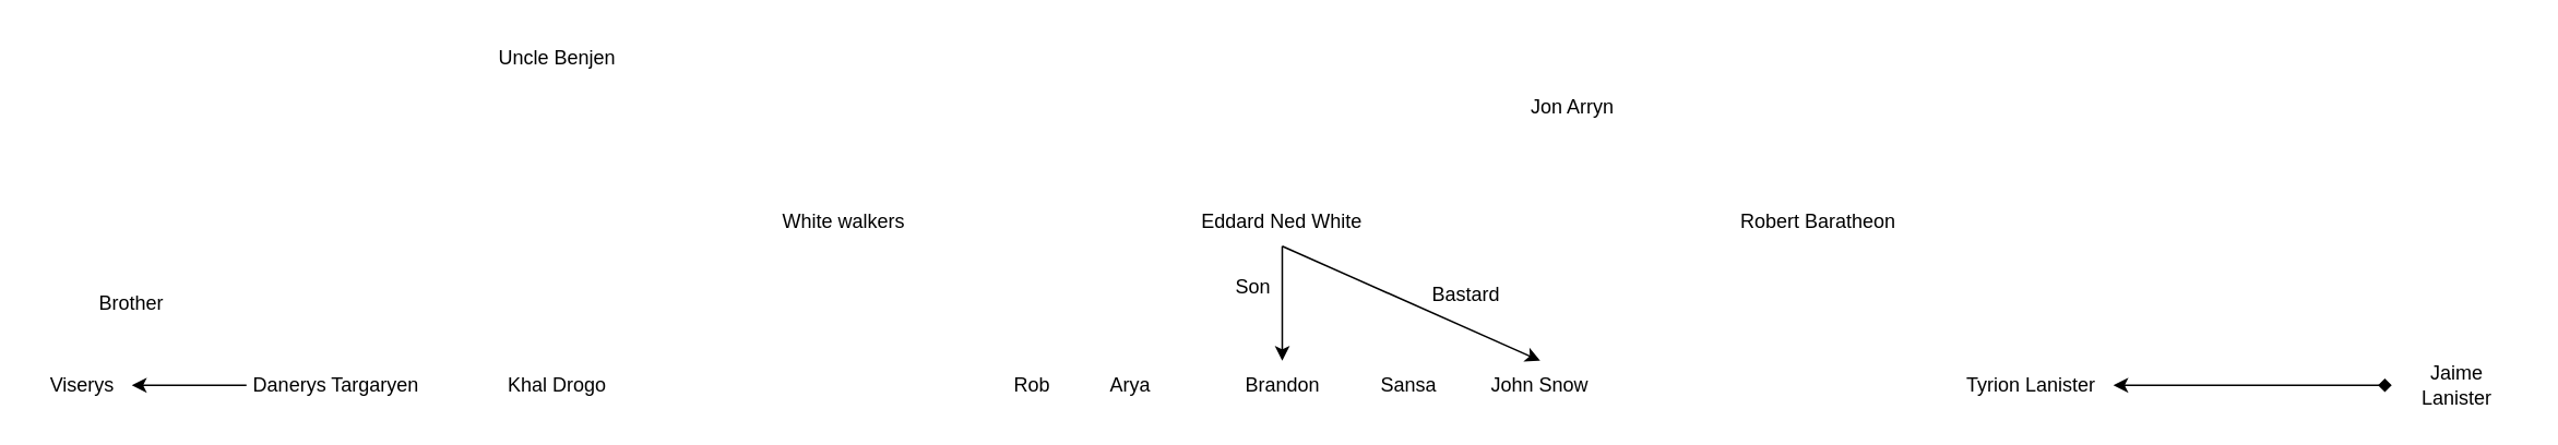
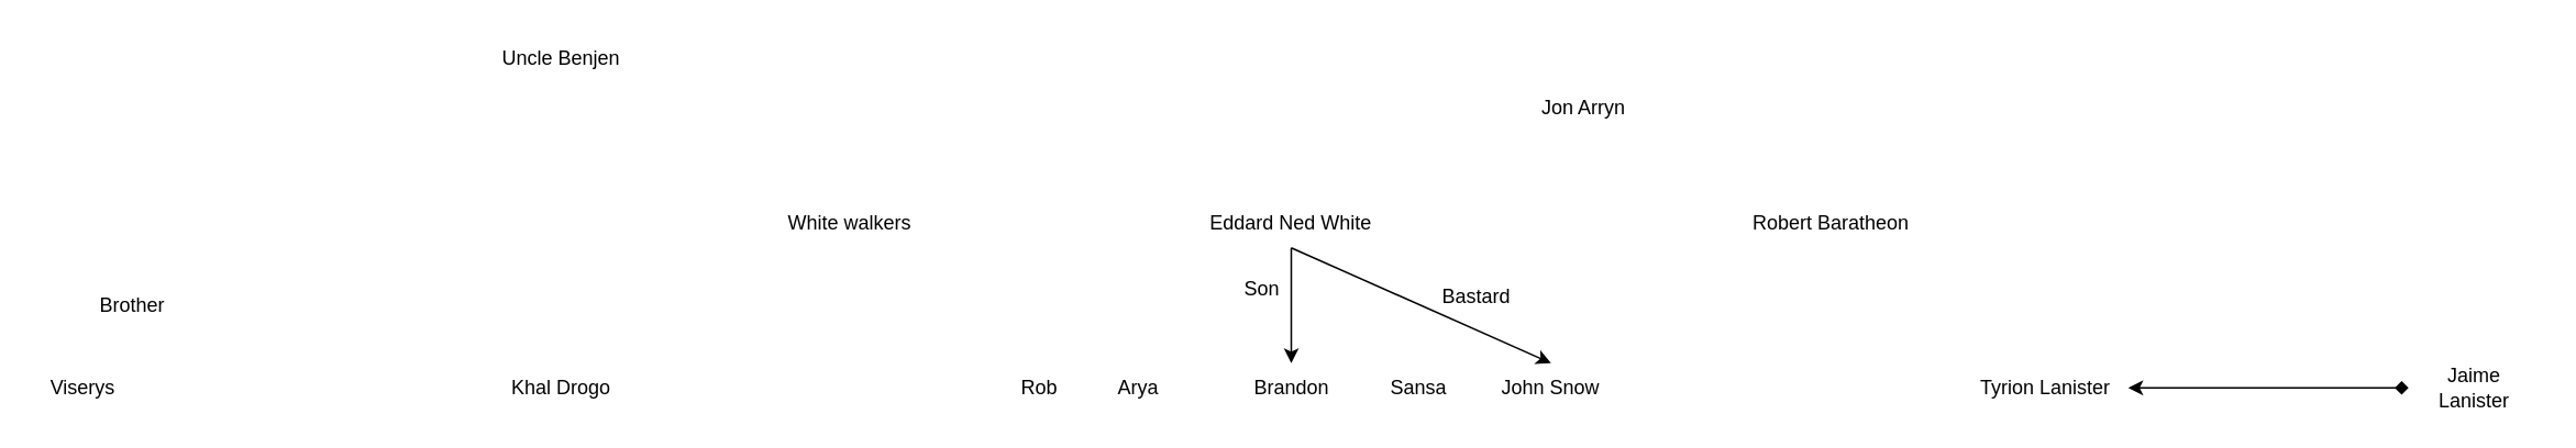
  <mxCell id="0" />
  <mxCell id="1" parent="0" />
  <mxCell id="2" value="Eddard Ned White" style="text;html=1;align=center;verticalAlign=middle;whiteSpace=wrap;rounded=0;" parent="1" vertex="1"><mxGeometry x="730" y="120" width="105" height="30" as="geometry" /></mxCell>
  <mxCell id="3" value="White walkers" style="text;html=1;align=center;verticalAlign=middle;whiteSpace=wrap;rounded=0;" parent="1" vertex="1"><mxGeometry x="470" y="120" width="90" height="30" as="geometry" /></mxCell>
  <mxCell id="4" value="Robert Baratheon" style="text;html=1;align=center;verticalAlign=middle;whiteSpace=wrap;rounded=0;" parent="1" vertex="1"><mxGeometry x="1060" y="120" width="100" height="30" as="geometry" /></mxCell>
  <mxCell id="5" value="Brandon" style="text;html=1;align=center;verticalAlign=middle;whiteSpace=wrap;rounded=0;" parent="1" vertex="1"><mxGeometry x="752.5" y="220" width="60" height="30" as="geometry" /></mxCell>
  <mxCell id="6" value="" style="endArrow=classic;html=1;rounded=0;exitX=0.5;exitY=1;exitDx=0;exitDy=0;entryX=0.5;entryY=0;entryDx=0;entryDy=0;" parent="1" source="2" target="5" edge="1"><mxGeometry width="50" height="50" relative="1" as="geometry"><mxPoint x="680" y="340" as="sourcePoint" /><mxPoint x="730" y="290" as="targetPoint" /></mxGeometry></mxCell>
  <mxCell id="7" value="Son" style="text;html=1;align=center;verticalAlign=middle;whiteSpace=wrap;rounded=0;" parent="1" vertex="1"><mxGeometry x="750" y="160" width="30" height="30" as="geometry" /></mxCell>
  <mxCell id="8" value="Jon Arryn" style="text;html=1;align=center;verticalAlign=middle;whiteSpace=wrap;rounded=0;" parent="1" vertex="1"><mxGeometry x="930" y="50" width="60" height="30" as="geometry" /></mxCell>
  <mxCell id="9" value="Tyrion Lanister" style="text;html=1;align=center;verticalAlign=middle;whiteSpace=wrap;rounded=0;" parent="1" vertex="1"><mxGeometry x="1190" y="220" width="100" height="30" as="geometry" /></mxCell>
  <mxCell id="10" value="Arya" style="text;html=1;align=center;verticalAlign=middle;whiteSpace=wrap;rounded=0;" parent="1" vertex="1"><mxGeometry x="660" y="220" width="60" height="30" as="geometry" /></mxCell>
  <mxCell id="11" value="Sansa" style="text;html=1;align=center;verticalAlign=middle;whiteSpace=wrap;rounded=0;" parent="1" vertex="1"><mxGeometry x="830" y="220" width="60" height="30" as="geometry" /></mxCell>
  <mxCell id="12" value="Rob" style="text;html=1;align=center;verticalAlign=middle;whiteSpace=wrap;rounded=0;" vertex="1" parent="1"><mxGeometry x="600" y="220" width="60" height="30" as="geometry" /></mxCell>
  <mxCell id="13" value="Jaime Lanister" style="text;html=1;align=center;verticalAlign=middle;whiteSpace=wrap;rounded=0;" vertex="1" parent="1"><mxGeometry x="1460" y="220" width="80" height="30" as="geometry" /></mxCell>
  <mxCell id="14" value="" style="endArrow=diamond;startArrow=classic;html=1;rounded=0;entryX=0;entryY=0.5;entryDx=0;entryDy=0;exitX=1;exitY=0.5;exitDx=0;exitDy=0;" edge="1" parent="1" source="9" target="13"><mxGeometry width="50" height="50" relative="1" as="geometry"><mxPoint x="1340" y="370" as="sourcePoint" /><mxPoint x="1390" y="320" as="targetPoint" /></mxGeometry></mxCell>
- <mxCell id="15" value="Danerys Targaryen" style="text;html=1;align=center;verticalAlign=middle;whiteSpace=wrap;rounded=0;" vertex="1" parent="1"><mxGeometry x="150" y="220" width="110" height="30" as="geometry" /></mxCell>
  <mxCell id="16" value="Viserys" style="text;html=1;align=center;verticalAlign=middle;whiteSpace=wrap;rounded=0;" vertex="1" parent="1"><mxGeometry x="20" y="220" width="60" height="30" as="geometry" /></mxCell>
- <mxCell id="17" value="" style="endArrow=classic;html=1;rounded=0;exitX=0;exitY=0.5;exitDx=0;exitDy=0;entryX=1;entryY=0.5;entryDx=0;entryDy=0;" edge="1" parent="1" source="15" target="16"><mxGeometry width="50" height="50" relative="1" as="geometry"><mxPoint x="80" y="350" as="sourcePoint" /><mxPoint x="130" y="300" as="targetPoint" /></mxGeometry></mxCell>
  <mxCell id="18" value="Brother" style="text;html=1;align=center;verticalAlign=middle;whiteSpace=wrap;rounded=0;" vertex="1" parent="1"><mxGeometry x="50" y="170" width="60" height="30" as="geometry" /></mxCell>
  <mxCell id="19" value="Khal Drogo" style="text;html=1;align=center;verticalAlign=middle;whiteSpace=wrap;rounded=0;" vertex="1" parent="1"><mxGeometry x="300" y="220" width="80" height="30" as="geometry" /></mxCell>
  <mxCell id="20" value="Uncle Benjen" style="text;html=1;align=center;verticalAlign=middle;whiteSpace=wrap;rounded=0;" vertex="1" parent="1"><mxGeometry x="300" y="20" width="80" height="30" as="geometry" /></mxCell>
  <mxCell id="21" value="John Snow" style="text;html=1;align=center;verticalAlign=middle;whiteSpace=wrap;rounded=0;" vertex="1" parent="1"><mxGeometry x="900" y="220" width="80" height="30" as="geometry" /></mxCell>
  <mxCell id="22" value="" style="endArrow=classic;html=1;rounded=0;exitX=0.5;exitY=1;exitDx=0;exitDy=0;entryX=0.5;entryY=0;entryDx=0;entryDy=0;" edge="1" parent="1" source="2" target="21"><mxGeometry width="50" height="50" relative="1" as="geometry"><mxPoint x="920" y="340" as="sourcePoint" /><mxPoint x="970" y="290" as="targetPoint" /></mxGeometry></mxCell>
  <mxCell id="23" value="Bastard" style="text;html=1;align=center;verticalAlign=middle;whiteSpace=wrap;rounded=0;" vertex="1" parent="1"><mxGeometry x="870" y="170" width="50" height="20" as="geometry" /></mxCell>
